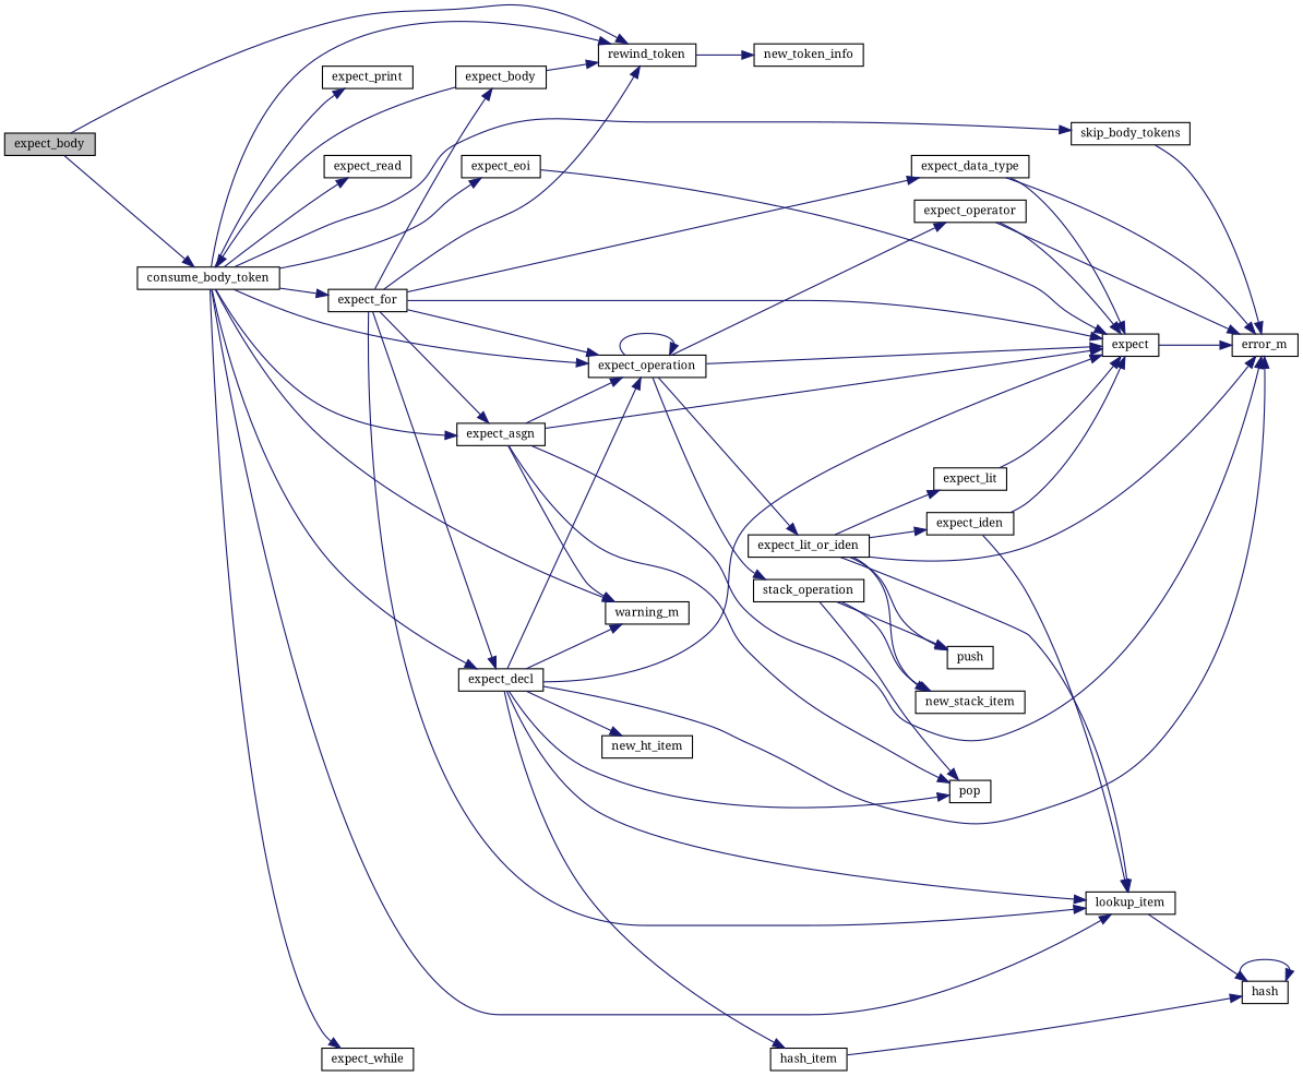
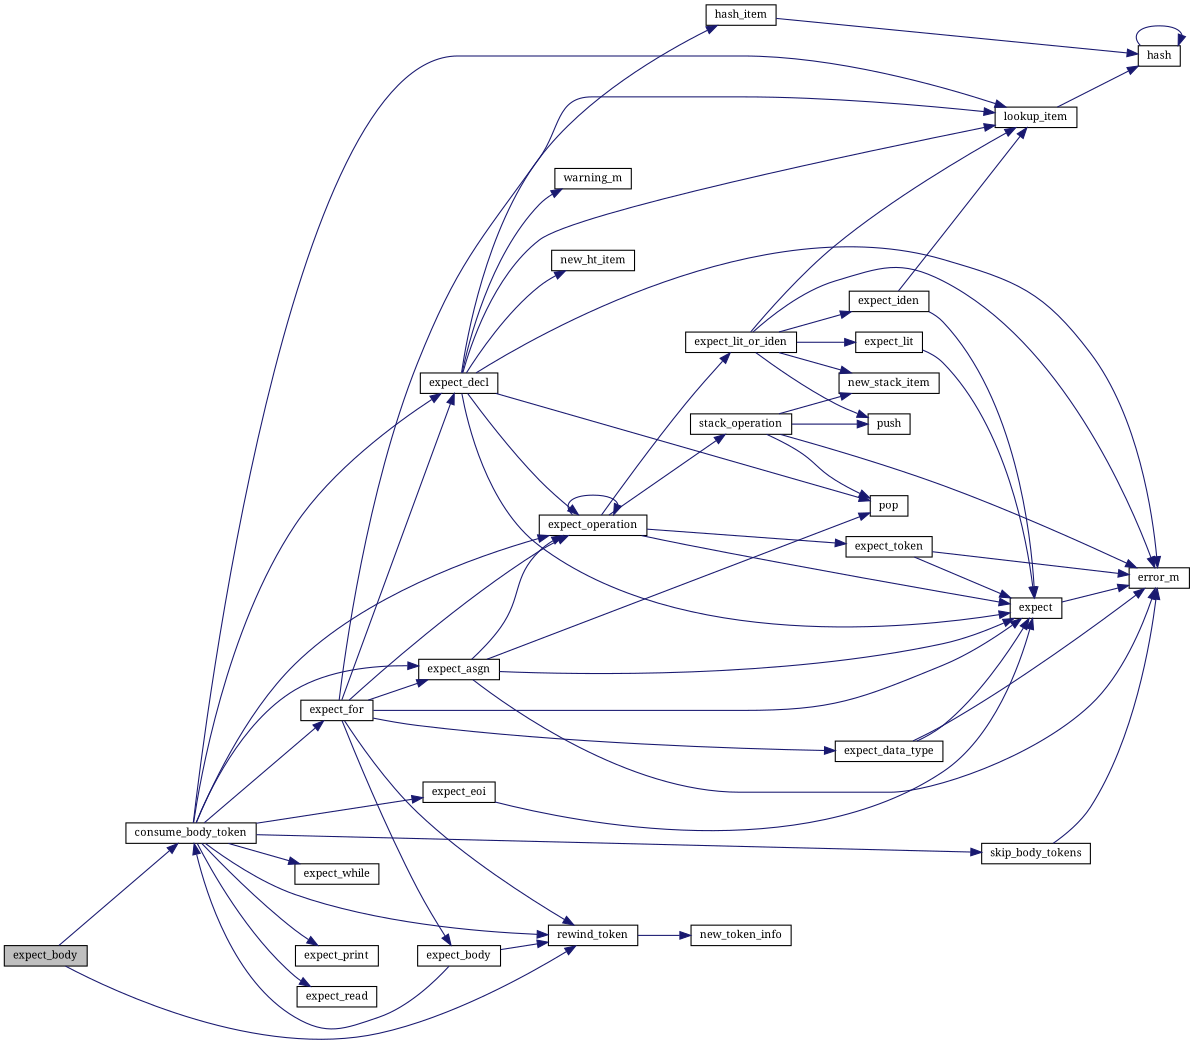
  digraph {
    fontname="Noto Serif"
    rankdir=LR
    node [color=black fillcolor=white fontname="Noto Serif" fontsize=10 shape=record style=filled]
    edge [color=midnightblue fontname="Noto Serif" fontsize=10 labelfontname=Helvetica labelfontsize=10 style=solid]
    n1 [fillcolor=grey75 fontcolor=black height=0.2 label=expect_body width=0.4]
    n2 [height=0.2 label=consume_body_token width=0.4]
    n3 [height=0.2 label=rewind_token width=0.4]
    n4 [height=0.2 label=expect_decl width=0.4]
    n5 [height=0.2 label=lookup_item width=0.4]
    n6 [height=0.2 label=expect_operation width=0.4]
    n7 [height=0.2 label=warning_m width=0.4]
    n8 [height=0.2 label=expect_asgn width=0.4]
    n9 [height=0.2 label=expect_while width=0.4]
    n10 [height=0.2 label=expect_for width=0.4]
    n11 [height=0.2 label=expect_print width=0.4]
    n12 [height=0.2 label=expect_read width=0.4]
    n13 [height=0.2 label=skip_body_tokens width=0.4]
    n14 [height=0.2 label=expect_eoi width=0.4]
    n15 [height=0.2 label=new_token_info width=0.4]
    n16 [height=0.2 label=expect width=0.4]
    n17 [height=0.2 label=error_m width=0.4]
    n18 [height=0.2 label=pop width=0.4]
    n19 [height=0.2 label=new_ht_item width=0.4]
    n20 [height=0.2 label=hash_item width=0.4]
    n21 [height=0.2 label=hash width=0.4]
    n22 [height=0.2 label=expect_lit_or_iden width=0.4]
-   n23 [height=0.2 label=expect_operator width=0.4]
+   n23 [height=0.2 label=expect_token width=0.4]
    n24 [height=0.2 label=stack_operation width=0.4]
    n25 [height=0.2 label=expect_data_type width=0.4]
    n26 [height=0.2 label=expect_body width=0.4]
    n27 [height=0.2 label=expect_lit width=0.4]
    n28 [height=0.2 label=new_stack_item width=0.4]
    n29 [height=0.2 label=push width=0.4]
    n30 [height=0.2 label=expect_iden width=0.4]
    n1 -> n2
    n1 -> n3
    n2 -> n3
    n2 -> n4
    n2 -> n5
    n2 -> n6
-   n2 -> n7
    n2 -> n8
    n2 -> n9
    n2 -> n10
    n2 -> n11
    n2 -> n12
    n2 -> n13
    n2 -> n14
    n3 -> n15
    n4 -> n5
    n4 -> n6
    n4 -> n7
    n4 -> n16
    n4 -> n17
    n4 -> n18
    n4 -> n19
    n4 -> n20
    n5 -> n21
    n6 -> n6
    n6 -> n16
    n6 -> n22
    n6 -> n23
    n6 -> n24
    n8 -> n6
-   n8 -> n7
    n8 -> n16
    n8 -> n17
    n8 -> n18
    n10 -> n3
    n10 -> n4
    n10 -> n5
    n10 -> n6
    n10 -> n8
    n10 -> n16
    n10 -> n25
    n10 -> n26
    n13 -> n17
    n14 -> n16
    n16 -> n17
    n20 -> n21
    n21 -> n21
    n22 -> n5
    n22 -> n17
    n22 -> n27
    n22 -> n28
    n22 -> n29
    n22 -> n30
    n23 -> n16
    n23 -> n17
+   n24 -> n17
    n24 -> n18
    n24 -> n28
    n24 -> n29
    n25 -> n16
    n25 -> n17
    n26 -> n2
    n26 -> n3
    n27 -> n16
    n30 -> n5
    n30 -> n16
  }
